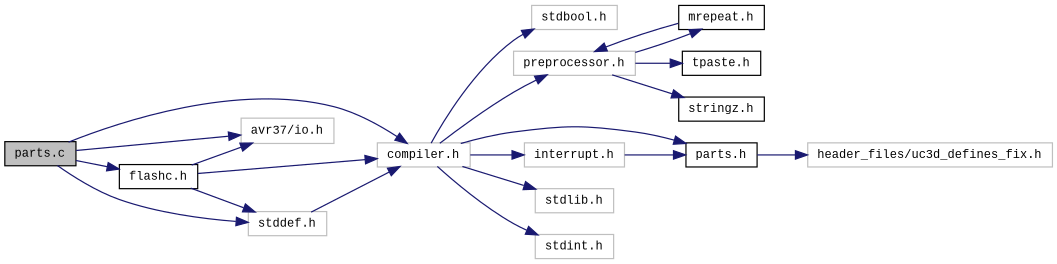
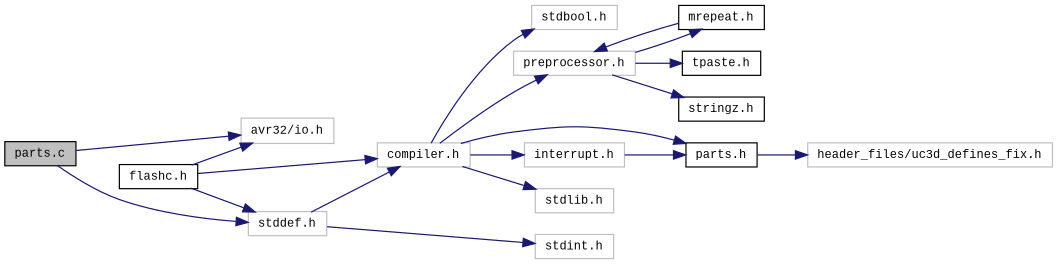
  digraph {
    fontname="Liberation Mono"
    rankdir=LR
    node [color=grey75 fillcolor=white fontname="Liberation Mono" fontsize=10 shape=record style=filled]
    edge [color=midnightblue fontname="Liberation Mono" fontsize=10 labelfontname=FreeSans labelfontsize=10 style=solid]
    n1 [color=black fillcolor=grey75 fontcolor=black height=0.2 label="parts.c" width=0.4]
-   n2 [height=0.2 label="avr37/io.h" width=0.4]
+   n2 [height=0.2 label="avr32/io.h" width=0.4]
    n3 [height=0.2 label="stddef.h" width=0.4]
    n4 [height=0.2 label="compiler.h" width=0.4]
    n5 [color=black height=0.2 label="flashc.h" width=0.4]
    n6 [height=0.2 label="preprocessor.h" width=0.4]
    n7 [color=black height=0.2 label="parts.h" width=0.4]
    n8 [height=0.2 label="stdlib.h" width=0.4]
    n9 [height=0.2 label="stdbool.h" width=0.4]
    n10 [height=0.2 label="stdint.h" width=0.4]
    n11 [height=0.2 label="interrupt.h" width=0.4]
    n12 [color=black height=0.2 label="tpaste.h" width=0.4]
    n13 [color=black height=0.2 label="stringz.h" width=0.4]
    n14 [color=black height=0.2 label="mrepeat.h" width=0.4]
    n15 [height=0.2 label="header_files/uc3d_defines_fix.h" width=0.4]
    n1 -> n2
    n1 -> n3
-   n1 -> n4
-   n1 -> n5
    n3 -> n4
    n4 -> n6
    n4 -> n7
    n4 -> n8
    n4 -> n9
-   n4 -> n10
+   n3 -> n10
    n4 -> n11
    n5 -> n2
    n5 -> n3
    n5 -> n4
    n6 -> n12
    n6 -> n13
    n6 -> n14
    n7 -> n15
    n11 -> n7
    n14 -> n6
  }
